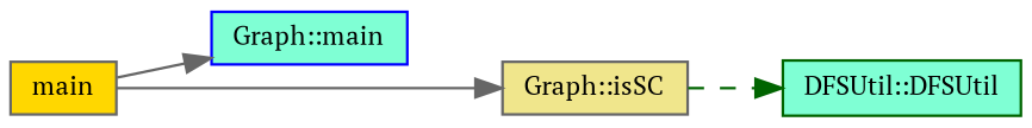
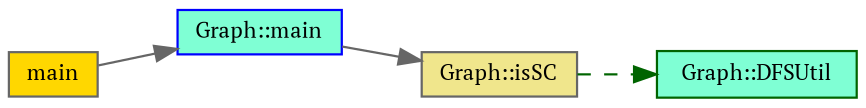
  digraph {
    fontname="PT Serif"
    rankdir=LR
    node [color=gray40 fillcolor=aquamarine fontname="PT Serif" fontsize=10 shape=record style=filled]
    edge [color=gray40 fontname="PT Serif" fontsize=10 labelfontname=Helvetica labelfontsize=10 style=solid]
    n1 [fillcolor=gold fontcolor=black height=0.2 label=main width=0.4]
    n2 [color=blue height=0.2 label="Graph::main" width=0.4]
    n3 [fillcolor=khaki height=0.2 label="Graph::isSC" width=0.4]
-   n4 [color=darkgreen height=0.2 label="DFSUtil::DFSUtil" width=0.4]
+   n4 [color=darkgreen height=0.2 label="Graph::DFSUtil" width=0.4]
    n1 -> n2
-   n1 -> n3
+   n2 -> n3
    n3 -> n4 [color=darkgreen style=dashed]
  }
